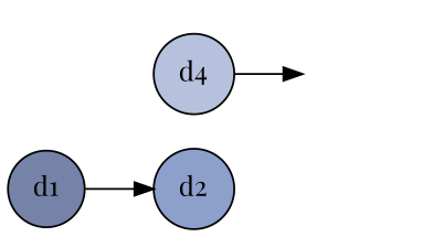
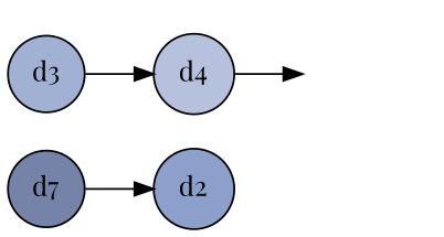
  digraph {
    fontname="Playfair Display"
    labelloc=top
    rankdir=LR
    node [fontname="Playfair Display" shape=circle style=filled]
    edge [fontname="Playfair Display"]
-   d1 [fillcolor="#7483A7"]
+   d1 [fillcolor="#7483A7" label=d7]
    d2 [fillcolor="#8DA0CB"]
+   d3 [fillcolor="#A1B1D4"]
    d4 [fillcolor="#B6C2DD"]
    dinv1 [style=invis width=0]
    d1 -> d2
+   d3 -> d4
    d4 -> dinv1
  }
